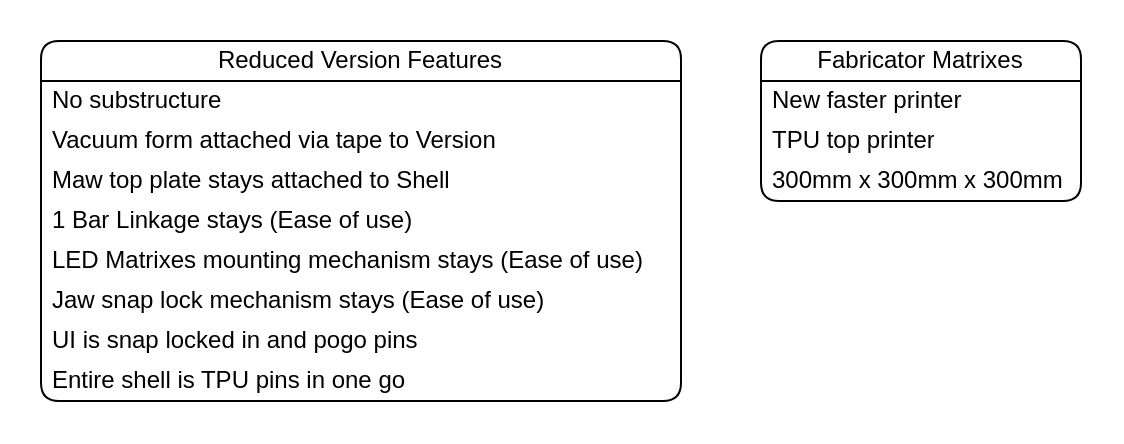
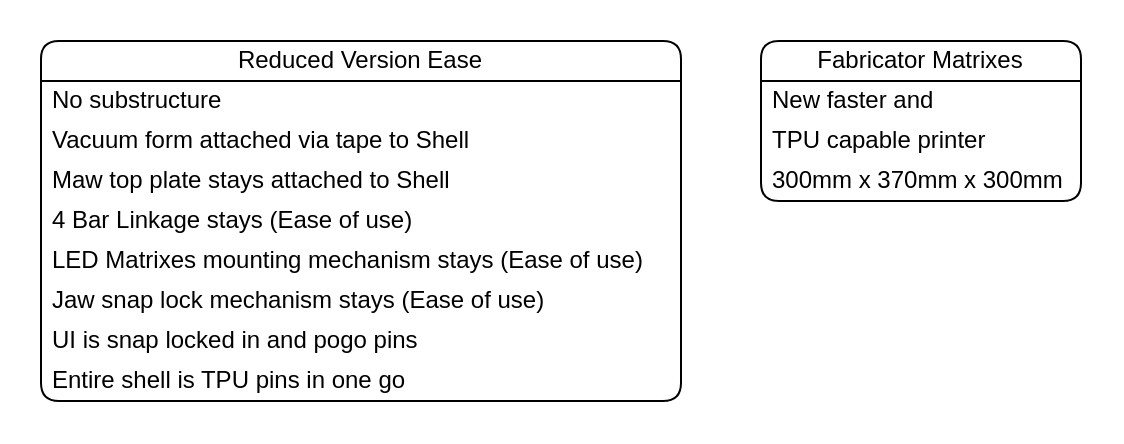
  <mxCell id="0" />
  <mxCell id="1" parent="0" />
- <mxCell id="2" value="Reduced Version Features" style="swimlane;fontStyle=0;childLayout=stackLayout;horizontal=1;startSize=20;horizontalStack=0;resizeParent=1;resizeParentMax=0;resizeLast=0;collapsible=0;marginBottom=0;whiteSpace=wrap;html=1;rounded=1;container=1;" vertex="1" parent="1"><mxGeometry x="20" y="20" width="320" height="180" as="geometry" /></mxCell>
+ <mxCell id="2" value="Reduced Version Ease" style="swimlane;fontStyle=0;childLayout=stackLayout;horizontal=1;startSize=20;horizontalStack=0;resizeParent=1;resizeParentMax=0;resizeLast=0;collapsible=0;marginBottom=0;whiteSpace=wrap;html=1;rounded=1;container=1;" vertex="1" parent="1"><mxGeometry x="20" y="20" width="320" height="180" as="geometry" /></mxCell>
  <mxCell id="3" value="No substructure" style="text;strokeColor=none;fillColor=none;align=left;verticalAlign=middle;spacingLeft=4;spacingRight=4;overflow=hidden;points=[[0,0.5],[1,0.5]];portConstraint=eastwest;rotatable=0;whiteSpace=wrap;html=1;" vertex="1" parent="2"><mxGeometry y="20" width="320" height="20" as="geometry" /></mxCell>
- <mxCell id="4" value="Vacuum form attached via tape to Version" style="text;strokeColor=none;fillColor=none;align=left;verticalAlign=middle;spacingLeft=4;spacingRight=4;overflow=hidden;points=[[0,0.5],[1,0.5]];portConstraint=eastwest;rotatable=0;whiteSpace=wrap;html=1;" vertex="1" parent="2"><mxGeometry y="40" width="320" height="20" as="geometry" /></mxCell>
+ <mxCell id="4" value="Vacuum form attached via tape to Shell" style="text;strokeColor=none;fillColor=none;align=left;verticalAlign=middle;spacingLeft=4;spacingRight=4;overflow=hidden;points=[[0,0.5],[1,0.5]];portConstraint=eastwest;rotatable=0;whiteSpace=wrap;html=1;" vertex="1" parent="2"><mxGeometry y="40" width="320" height="20" as="geometry" /></mxCell>
  <mxCell id="5" value="Maw top plate stays attached to Shell" style="text;strokeColor=none;fillColor=none;align=left;verticalAlign=middle;spacingLeft=4;spacingRight=4;overflow=hidden;points=[[0,0.5],[1,0.5]];portConstraint=eastwest;rotatable=0;whiteSpace=wrap;html=1;" vertex="1" parent="2"><mxGeometry y="60" width="320" height="20" as="geometry" /></mxCell>
- <mxCell id="6" value="1 Bar Linkage stays (Ease of use)" style="text;strokeColor=none;fillColor=none;align=left;verticalAlign=middle;spacingLeft=4;spacingRight=4;overflow=hidden;points=[[0,0.5],[1,0.5]];portConstraint=eastwest;rotatable=0;whiteSpace=wrap;html=1;" vertex="1" parent="2"><mxGeometry y="80" width="320" height="20" as="geometry" /></mxCell>
+ <mxCell id="6" value="4 Bar Linkage stays (Ease of use)" style="text;strokeColor=none;fillColor=none;align=left;verticalAlign=middle;spacingLeft=4;spacingRight=4;overflow=hidden;points=[[0,0.5],[1,0.5]];portConstraint=eastwest;rotatable=0;whiteSpace=wrap;html=1;" vertex="1" parent="2"><mxGeometry y="80" width="320" height="20" as="geometry" /></mxCell>
  <mxCell id="7" value="LED Matrixes mounting mechanism stays (Ease of use)" style="text;strokeColor=none;fillColor=none;align=left;verticalAlign=middle;spacingLeft=4;spacingRight=4;overflow=hidden;points=[[0,0.5],[1,0.5]];portConstraint=eastwest;rotatable=0;whiteSpace=wrap;html=1;" vertex="1" parent="2"><mxGeometry y="100" width="320" height="20" as="geometry" /></mxCell>
  <mxCell id="8" value="Jaw snap lock mechanism stays (Ease of use)" style="text;strokeColor=none;fillColor=none;align=left;verticalAlign=middle;spacingLeft=4;spacingRight=4;overflow=hidden;points=[[0,0.5],[1,0.5]];portConstraint=eastwest;rotatable=0;whiteSpace=wrap;html=1;" vertex="1" parent="2"><mxGeometry y="120" width="320" height="20" as="geometry" /></mxCell>
  <mxCell id="9" value="UI is snap locked in and pogo pins" style="text;strokeColor=none;fillColor=none;align=left;verticalAlign=middle;spacingLeft=4;spacingRight=4;overflow=hidden;points=[[0,0.5],[1,0.5]];portConstraint=eastwest;rotatable=0;whiteSpace=wrap;html=1;" vertex="1" parent="2"><mxGeometry y="140" width="320" height="20" as="geometry" /></mxCell>
  <mxCell id="10" value="Entire shell is TPU pins in one go" style="text;strokeColor=none;fillColor=none;align=left;verticalAlign=middle;spacingLeft=4;spacingRight=4;overflow=hidden;points=[[0,0.5],[1,0.5]];portConstraint=eastwest;rotatable=0;whiteSpace=wrap;html=1;" vertex="1" parent="2"><mxGeometry y="160" width="320" height="20" as="geometry" /></mxCell>
  <mxCell id="11" value="Fabricator Matrixes" style="swimlane;fontStyle=0;childLayout=stackLayout;horizontal=1;startSize=20;horizontalStack=0;resizeParent=1;resizeParentMax=0;resizeLast=0;collapsible=0;marginBottom=0;whiteSpace=wrap;html=1;rounded=1;container=1;" vertex="1" parent="1"><mxGeometry x="380" y="20" width="160" height="80" as="geometry" /></mxCell>
- <mxCell id="12" value="New faster printer" style="text;strokeColor=none;fillColor=none;align=left;verticalAlign=middle;spacingLeft=4;spacingRight=4;overflow=hidden;points=[[0,0.5],[1,0.5]];portConstraint=eastwest;rotatable=0;whiteSpace=wrap;html=1;" vertex="1" parent="11"><mxGeometry y="20" width="160" height="20" as="geometry" /></mxCell>
- <mxCell id="13" value="TPU top printer" style="text;strokeColor=none;fillColor=none;align=left;verticalAlign=middle;spacingLeft=4;spacingRight=4;overflow=hidden;points=[[0,0.5],[1,0.5]];portConstraint=eastwest;rotatable=0;whiteSpace=wrap;html=1;" vertex="1" parent="11"><mxGeometry y="40" width="160" height="20" as="geometry" /></mxCell>
- <mxCell id="14" value="300mm x 300mm x 300mm" style="text;strokeColor=none;fillColor=none;align=left;verticalAlign=middle;spacingLeft=4;spacingRight=4;overflow=hidden;points=[[0,0.5],[1,0.5]];portConstraint=eastwest;rotatable=0;whiteSpace=wrap;html=1;" vertex="1" parent="11"><mxGeometry y="60" width="160" height="20" as="geometry" /></mxCell>
+ <mxCell id="12" value="New faster and" style="text;strokeColor=none;fillColor=none;align=left;verticalAlign=middle;spacingLeft=4;spacingRight=4;overflow=hidden;points=[[0,0.5],[1,0.5]];portConstraint=eastwest;rotatable=0;whiteSpace=wrap;html=1;" vertex="1" parent="11"><mxGeometry y="20" width="160" height="20" as="geometry" /></mxCell>
+ <mxCell id="13" value="TPU capable printer" style="text;strokeColor=none;fillColor=none;align=left;verticalAlign=middle;spacingLeft=4;spacingRight=4;overflow=hidden;points=[[0,0.5],[1,0.5]];portConstraint=eastwest;rotatable=0;whiteSpace=wrap;html=1;" vertex="1" parent="11"><mxGeometry y="40" width="160" height="20" as="geometry" /></mxCell>
+ <mxCell id="14" value="300mm x 370mm x 300mm" style="text;strokeColor=none;fillColor=none;align=left;verticalAlign=middle;spacingLeft=4;spacingRight=4;overflow=hidden;points=[[0,0.5],[1,0.5]];portConstraint=eastwest;rotatable=0;whiteSpace=wrap;html=1;" vertex="1" parent="11"><mxGeometry y="60" width="160" height="20" as="geometry" /></mxCell>
